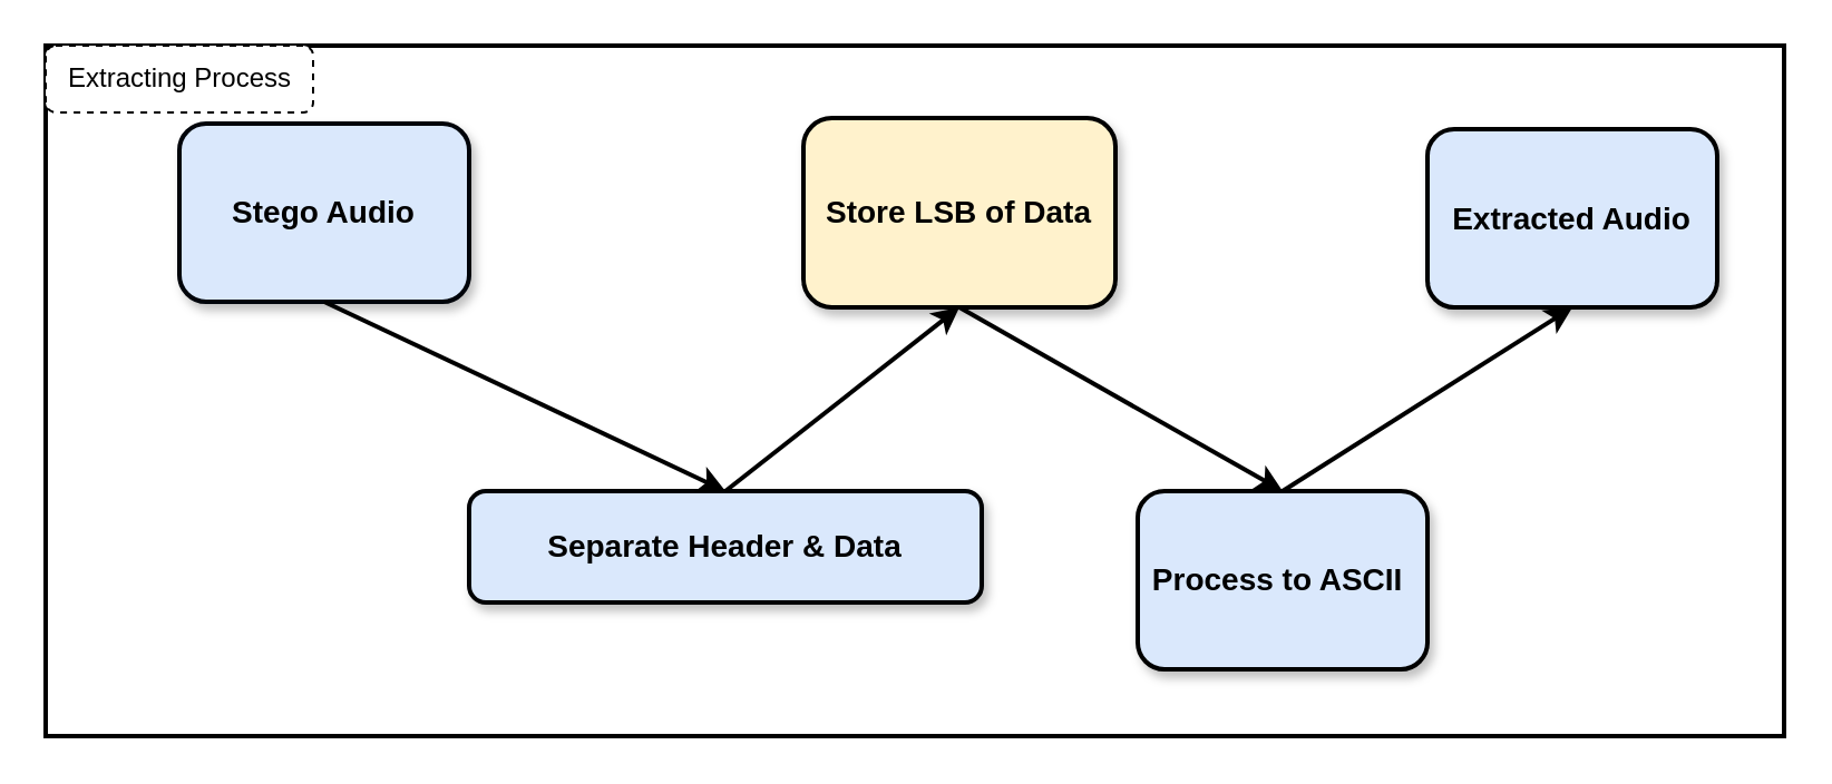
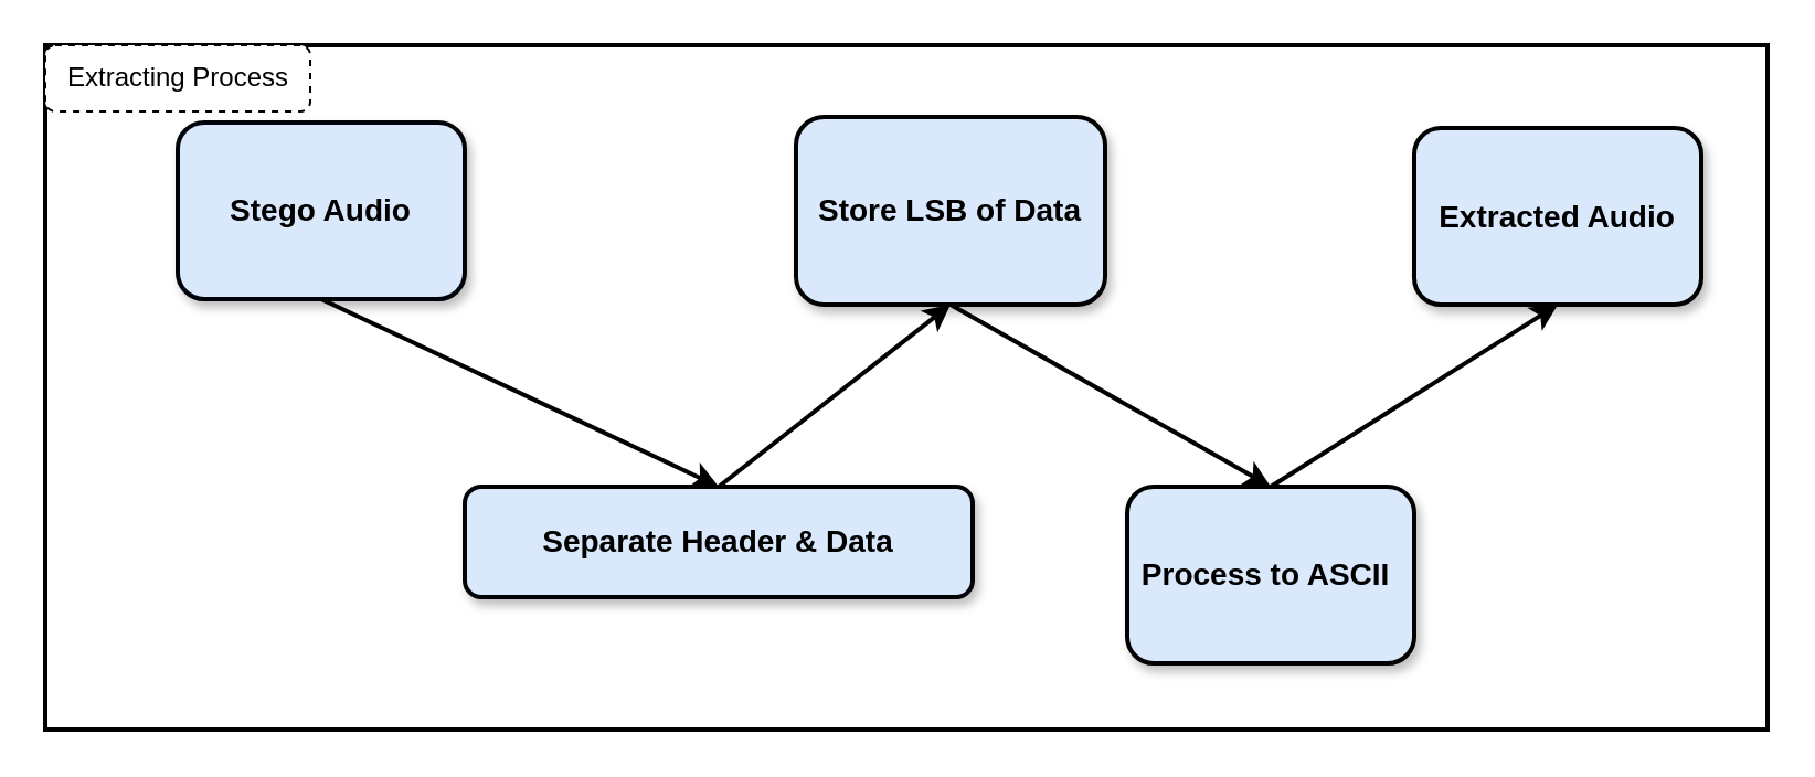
  <mxCell id="0" />
  <mxCell id="1" parent="0" />
  <mxCell id="2" value="" style="rounded=0;whiteSpace=wrap;html=1;strokeWidth=2;" vertex="1" parent="1"><mxGeometry x="20" y="20" width="780" height="310" as="geometry" /></mxCell>
  <mxCell id="3" value="&lt;span style=&quot;font-size: 14px;&quot;&gt;&lt;b&gt;Stego Audio&lt;/b&gt;&lt;/span&gt;" style="rounded=1;whiteSpace=wrap;html=1;strokeWidth=2;fillColor=#dae8fc;strokeColor=#00040a;shadow=1;" vertex="1" parent="1"><mxGeometry x="80" y="55" width="130" height="80" as="geometry" /></mxCell>
  <mxCell id="4" value="&lt;b&gt;&lt;font face=&quot;Helvetica&quot; style=&quot;font-size: 14px;&quot;&gt;Separate Header &amp;amp; Data&lt;/font&gt;&lt;/b&gt;" style="rounded=1;whiteSpace=wrap;html=1;strokeWidth=2;fillColor=#dae8fc;strokeColor=#010204;shadow=1;" vertex="1" parent="1"><mxGeometry x="210" y="220" width="230" height="50" as="geometry" /></mxCell>
- <mxCell id="5" value="&lt;span style=&quot;font-size: 14px;&quot;&gt;&lt;b&gt;Store LSB of Data&lt;/b&gt;&lt;/span&gt;" style="rounded=1;whiteSpace=wrap;html=1;strokeWidth=2;shadow=1;fillColor=#fff2cc;strokeColor=#000000;" vertex="1" parent="1"><mxGeometry x="360" y="52.5" width="140" height="85" as="geometry" /></mxCell>
+ <mxCell id="5" value="&lt;span style=&quot;font-size: 14px;&quot;&gt;&lt;b&gt;Store LSB of Data&lt;/b&gt;&lt;/span&gt;" style="rounded=1;whiteSpace=wrap;html=1;strokeWidth=2;shadow=1;fillColor=#dae8fc;strokeColor=#000000;" vertex="1" parent="1"><mxGeometry x="360" y="52.5" width="140" height="85" as="geometry" /></mxCell>
  <mxCell id="6" value="&lt;span style=&quot;font-size: 14px;&quot;&gt;&lt;b&gt;Process to ASCII&amp;nbsp;&lt;/b&gt;&lt;/span&gt;" style="rounded=1;whiteSpace=wrap;html=1;strokeWidth=2;fillColor=#dae8fc;strokeColor=#000000;shadow=1;glass=0;" vertex="1" parent="1"><mxGeometry x="510" y="220" width="130" height="80" as="geometry" /></mxCell>
  <mxCell id="7" value="" style="endArrow=classic;html=1;rounded=0;exitX=0.5;exitY=1;exitDx=0;exitDy=0;entryX=0.5;entryY=0;entryDx=0;entryDy=0;strokeWidth=2;fillColor=#dae8fc;strokeColor=#000000;" edge="1" parent="1" source="3" target="4"><mxGeometry width="50" height="50" relative="1" as="geometry"><mxPoint x="360" y="250" as="sourcePoint" /><mxPoint x="410" y="200" as="targetPoint" /></mxGeometry></mxCell>
  <mxCell id="8" value="" style="endArrow=classic;html=1;rounded=0;exitX=0.5;exitY=0;exitDx=0;exitDy=0;entryX=0.5;entryY=1;entryDx=0;entryDy=0;strokeWidth=2;fillColor=#dae8fc;strokeColor=#000000;" edge="1" parent="1" source="4" target="5"><mxGeometry width="50" height="50" relative="1" as="geometry"><mxPoint x="360" y="250" as="sourcePoint" /><mxPoint x="410" y="200" as="targetPoint" /></mxGeometry></mxCell>
  <mxCell id="9" value="" style="endArrow=classic;html=1;rounded=0;exitX=0.5;exitY=1;exitDx=0;exitDy=0;entryX=0.5;entryY=0;entryDx=0;entryDy=0;strokeWidth=2;fillColor=#dae8fc;strokeColor=#000000;" edge="1" parent="1" source="5" target="6"><mxGeometry width="50" height="50" relative="1" as="geometry"><mxPoint x="360" y="250" as="sourcePoint" /><mxPoint x="410" y="200" as="targetPoint" /></mxGeometry></mxCell>
  <mxCell id="10" value="&lt;span style=&quot;font-size: 14px;&quot;&gt;&lt;b&gt;Extracted Audio&lt;/b&gt;&lt;/span&gt;" style="rounded=1;whiteSpace=wrap;html=1;strokeWidth=2;fillColor=#dae8fc;strokeColor=#000000;shadow=1;glass=0;" vertex="1" parent="1"><mxGeometry x="640" y="57.5" width="130" height="80" as="geometry" /></mxCell>
  <mxCell id="11" value="" style="endArrow=classic;html=1;rounded=0;entryX=0.5;entryY=1;entryDx=0;entryDy=0;exitX=0.5;exitY=0;exitDx=0;exitDy=0;strokeWidth=2;" edge="1" parent="1" source="6" target="10"><mxGeometry width="50" height="50" relative="1" as="geometry"><mxPoint x="360" y="250" as="sourcePoint" /><mxPoint x="410" y="200" as="targetPoint" /></mxGeometry></mxCell>
  <mxCell id="12" value="Extracting Process" style="text;html=1;align=center;verticalAlign=middle;resizable=0;points=[];autosize=1;dashed=1;fillColor=default;strokeColor=default;strokeWidth=1;rounded=1;" vertex="1" parent="1"><mxGeometry x="20" y="20" width="120" height="30" as="geometry" /></mxCell>
